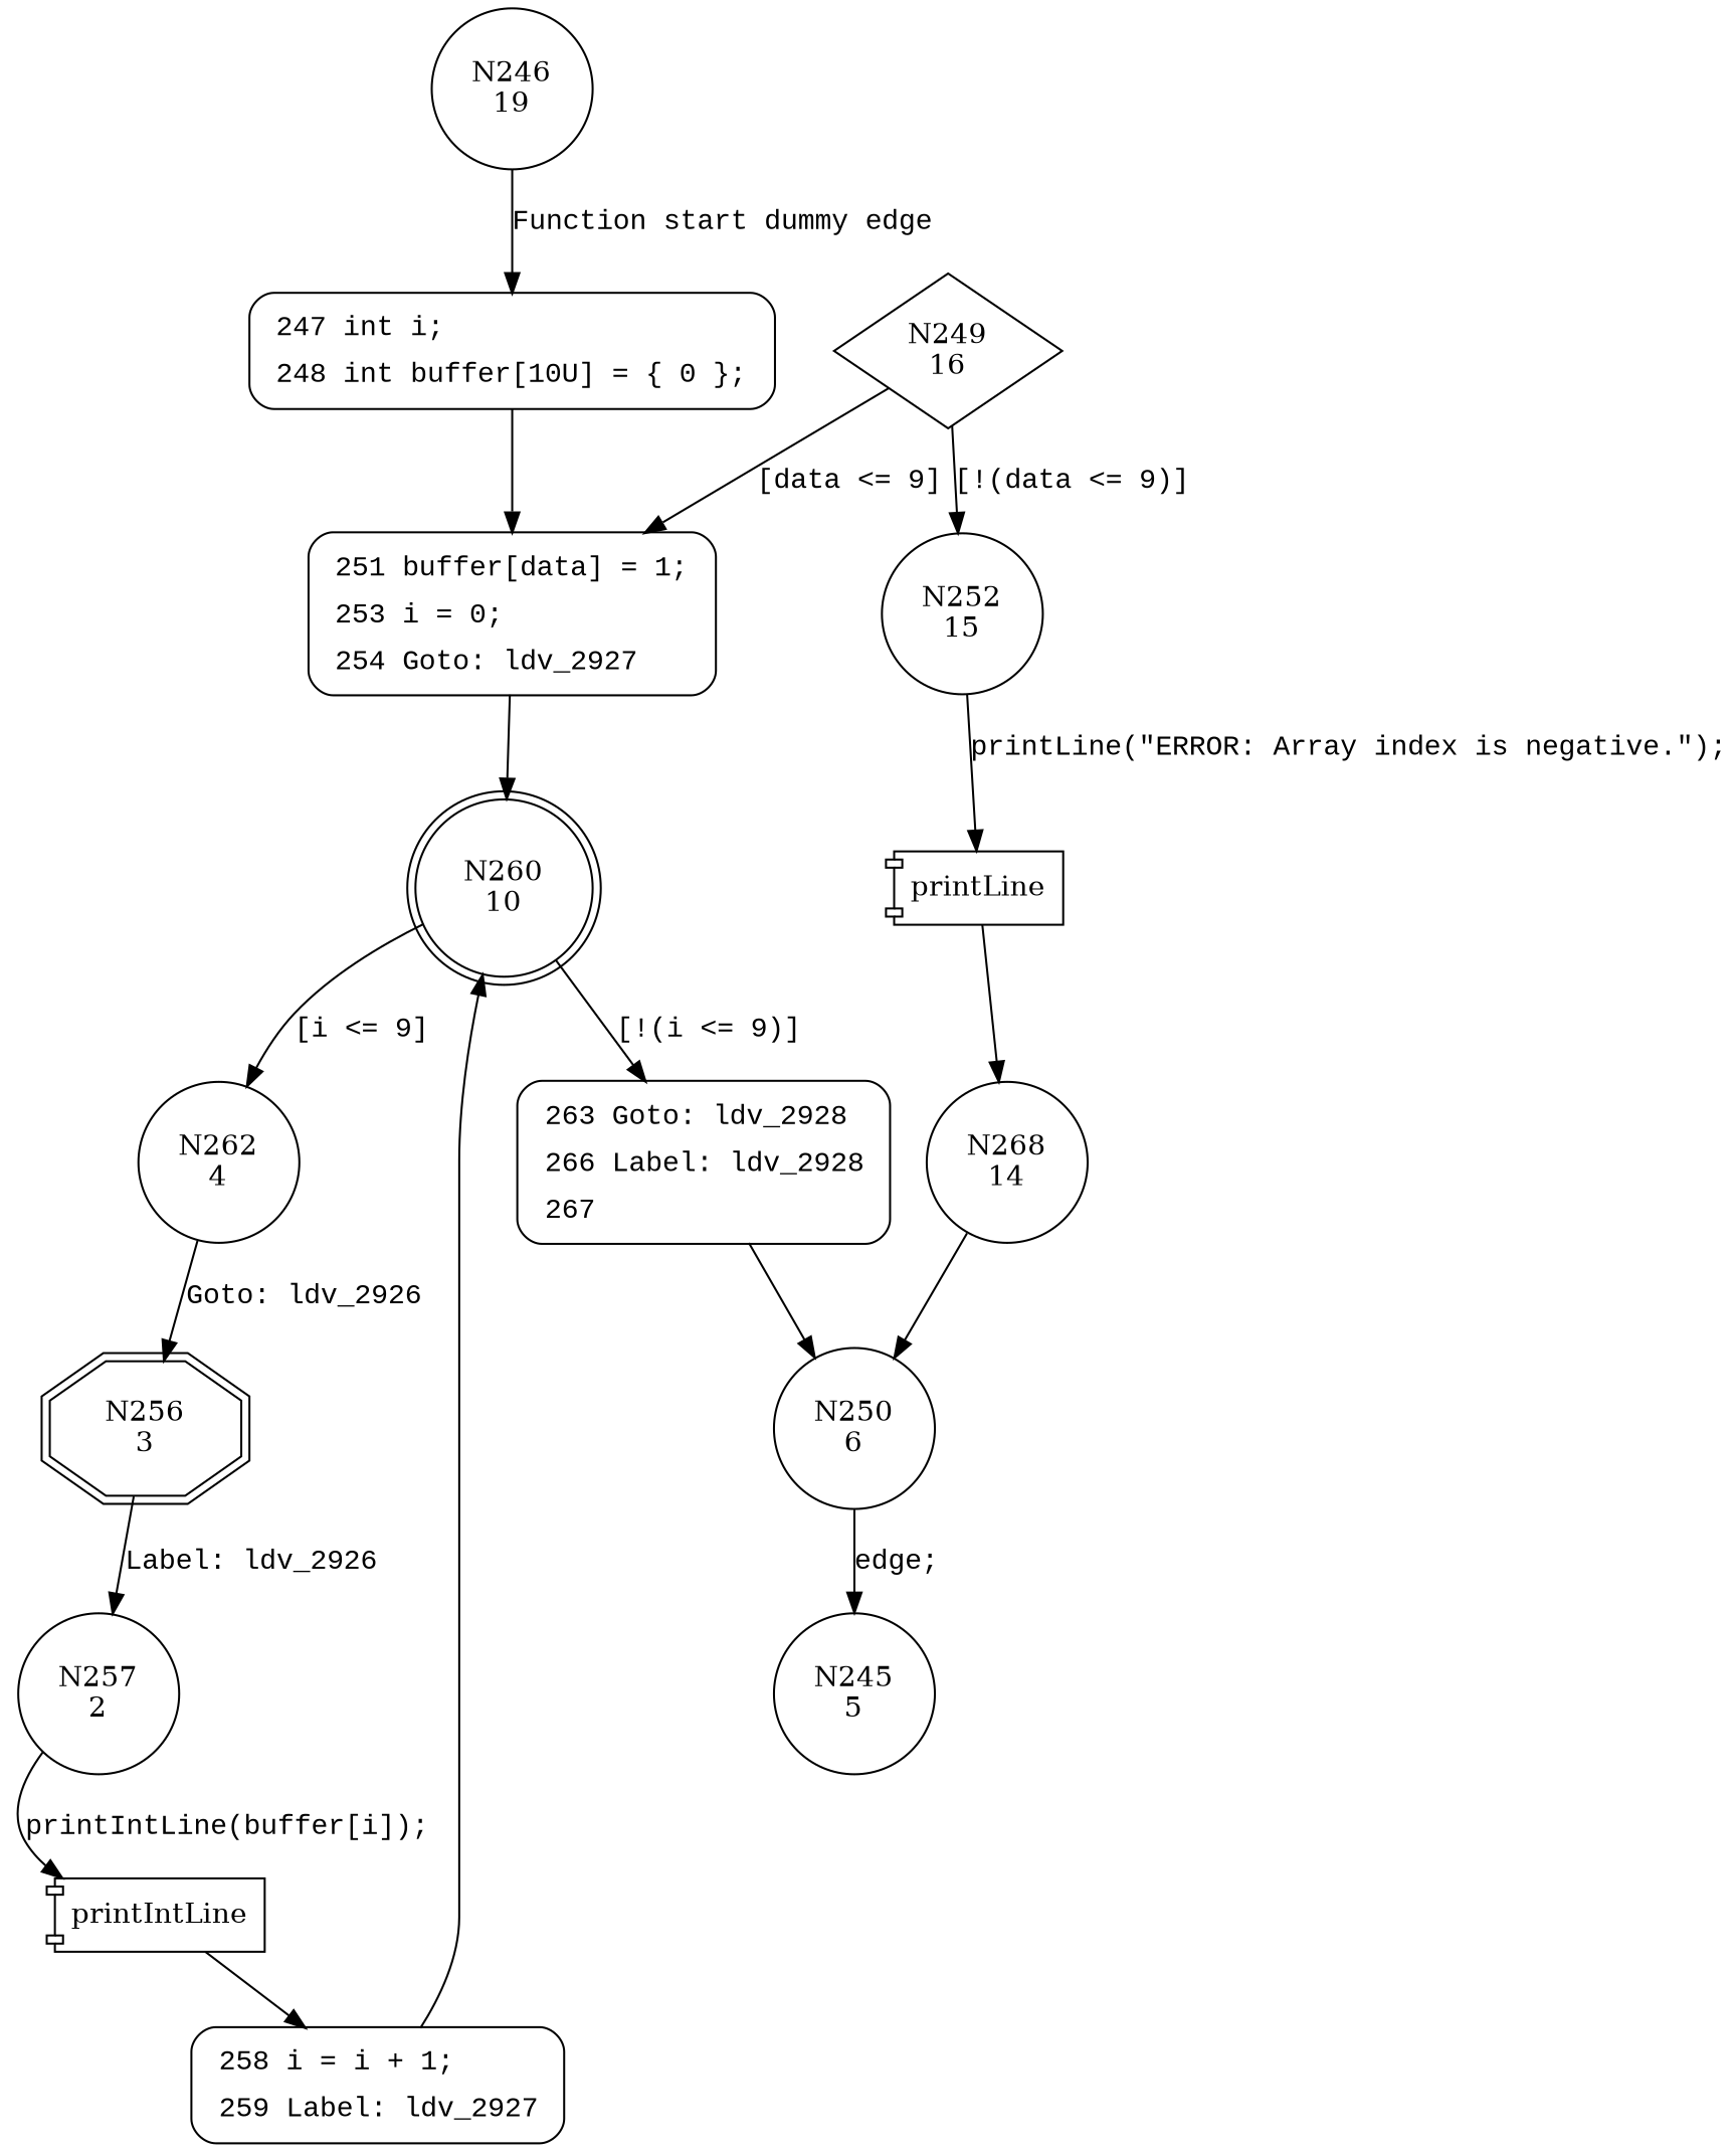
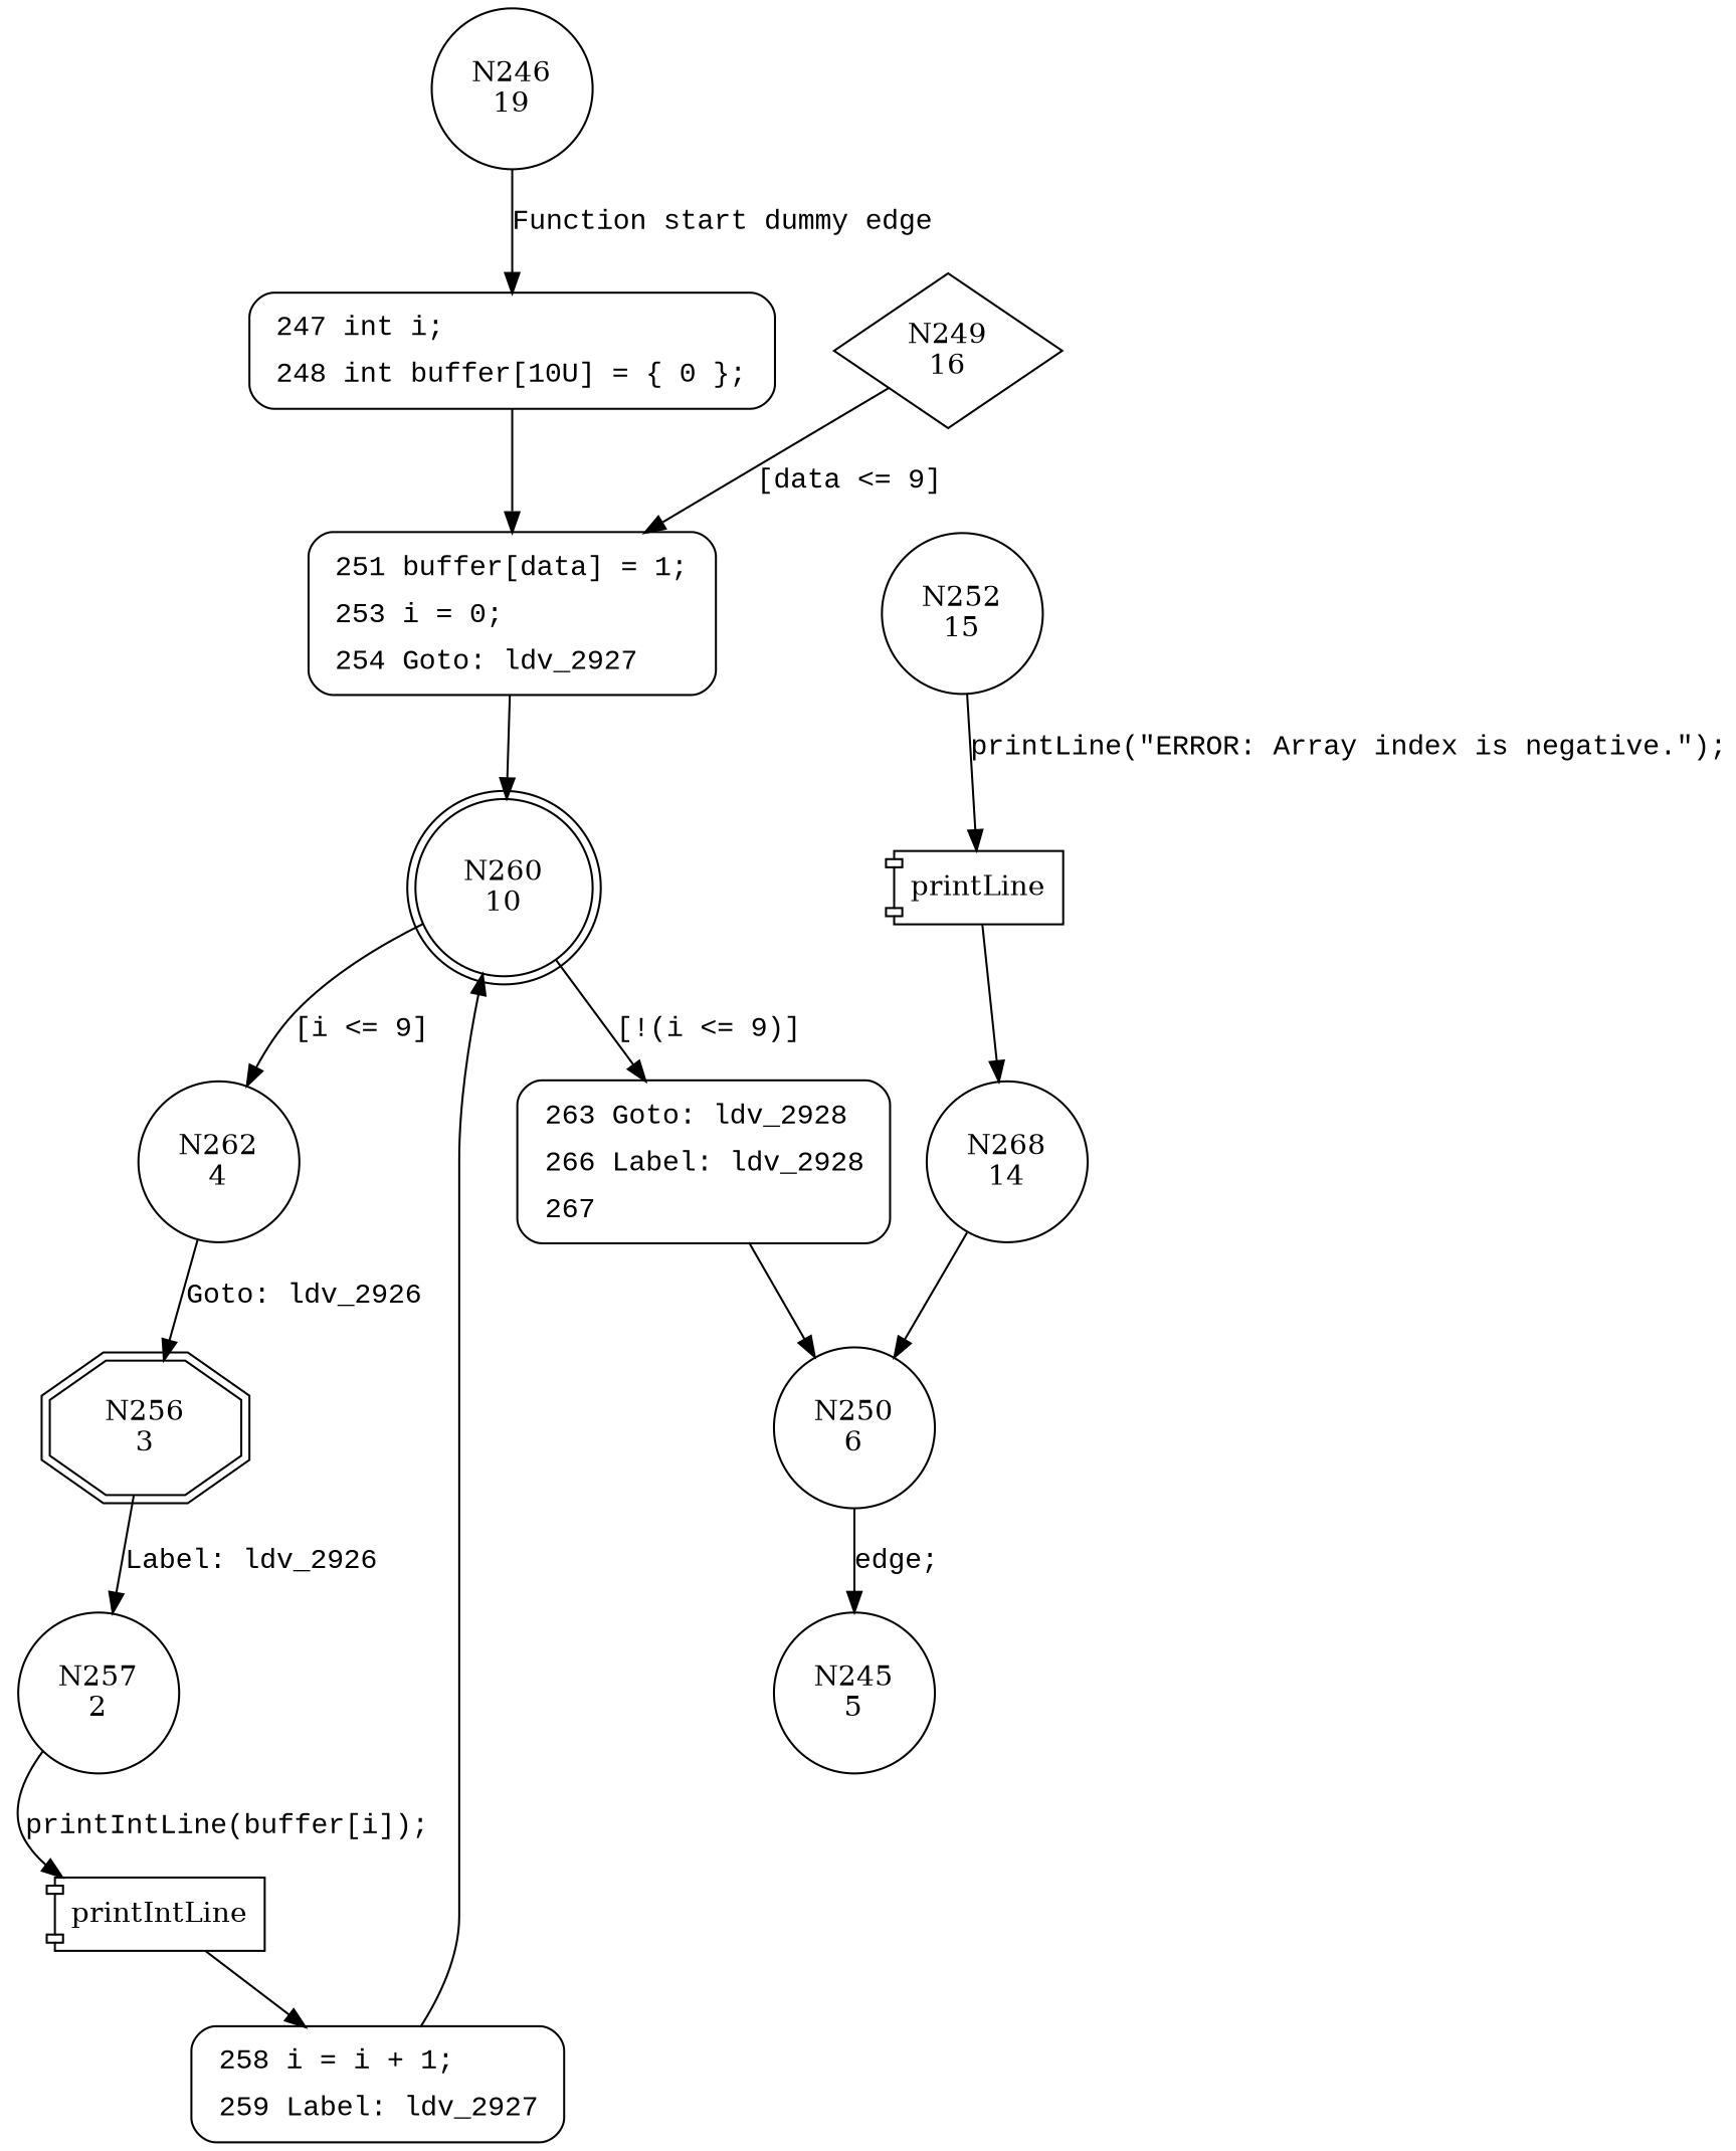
  digraph {
    node [shape=circle]
    edge [fontname="Courier New"]
    n1 [label="N246\n19"]
    n2 [fillcolor=white fontname="Courier New" label=<<table border="0" cellborder="0" cellpadding="3" bgcolor="white"><tr><td align="right">247</td><td align="left">int i;</td></tr><tr><td align="right">248</td><td align="left">int buffer[10U] = &#123; 0 &#125;;</td></tr></table>> penwidth=1 shape=Mrecord style="filled,bold"]
    n3 [fillcolor=white fontname="Courier New" label=<<table border="0" cellborder="0" cellpadding="3" bgcolor="white"><tr><td align="right">251</td><td align="left">buffer[data] = 1;</td></tr><tr><td align="right">253</td><td align="left">i = 0;</td></tr><tr><td align="right">254</td><td align="left">Goto: ldv_2927</td></tr></table>> penwidth=1 shape=Mrecord style="filled,bold"]
    n4 [label="N249\n16" shape=diamond]
    n5 [label="N252\n15"]
    n6 [label="N260\n10" shape=doublecircle]
    n7 [label=printLine shape=component]
    n8 [label="N262\n4"]
    n9 [fillcolor=white fontname="Courier New" label=<<table border="0" cellborder="0" cellpadding="3" bgcolor="white"><tr><td align="right">263</td><td align="left">Goto: ldv_2928</td></tr><tr><td align="right">266</td><td align="left">Label: ldv_2928</td></tr><tr><td align="right">267</td><td align="left"></td></tr></table>> penwidth=1 shape=Mrecord style="filled,bold"]
    n10 [label="N268\n14"]
    n11 [label="N250\n6"]
    n12 [label="N245\n5"]
    n13 [label="N256\n3" shape=doubleoctagon]
    n14 [label="N257\n2"]
    n15 [label=printIntLine shape=component]
    n16 [fillcolor=white fontname="Courier New" label=<<table border="0" cellborder="0" cellpadding="3" bgcolor="white"><tr><td align="right">258</td><td align="left">i = i + 1;</td></tr><tr><td align="right">259</td><td align="left">Label: ldv_2927</td></tr></table>> penwidth=1 shape=Mrecord style="filled,bold"]
    n1 -> n2 [label="Function start dummy edge"]
    n2 -> n3 [fontname=""]
    n3 -> n6 [fontname=""]
    n4 -> n3 [label="[data <= 9]"]
-   n4 -> n5 [label="[!(data <= 9)]"]
    n5 -> n7 [label="printLine(\"ERROR: Array index is negative.\");"]
    n6 -> n8 [label="[i <= 9]"]
    n6 -> n9 [label="[!(i <= 9)]"]
    n7 -> n10
    n8 -> n13 [label="Goto: ldv_2926"]
    n9 -> n11 [fontname=""]
    n10 -> n11
    n11 -> n12 [label="edge;"]
    n13 -> n14 [label="Label: ldv_2926"]
    n14 -> n15 [label="printIntLine(buffer[i]);"]
    n15 -> n16
    n16 -> n6 [fontname=""]
  }
